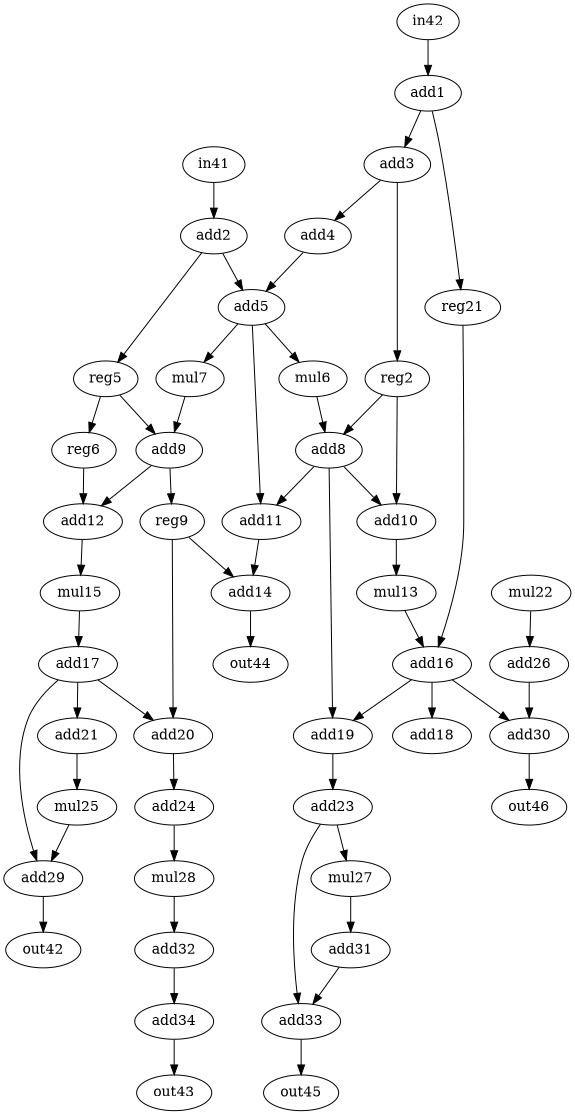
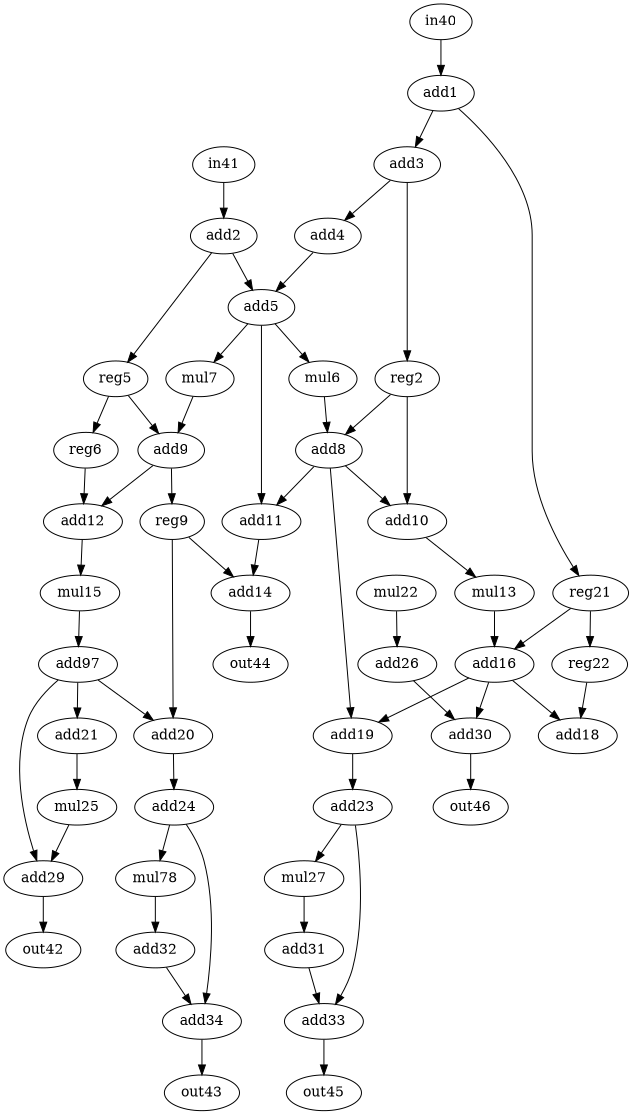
  strict digraph {
    node [op=add]
    edge [port=0 w=0]
    n1 [label=add1 op=addi value=2]
    n2 [label=add3 op=addi value=2]
    n3 [label=reg21 op=reg]
    n4 [label=add4 op=addi value=2]
    n5 [label=reg2 op=reg]
    n6 [label=add16]
+   n7 [label=reg22 op=reg]
    n8 [label=add2 op=addi value=2]
    n9 [label=add5]
    n10 [label=reg5 op=reg]
    n11 [label=mul6 op=muli value=2]
    n12 [label=mul7 op=muli value=2]
    n13 [label=add11]
    n14 [label=add9]
    n15 [label=reg6 op=reg]
    n16 [label=add8]
    n17 [label=add10]
    n18 [label=add14]
    n19 [label=add19]
    n20 [label=add12]
    n21 [label=reg9 op=reg]
    n22 [label=mul13 op=muli value=2]
    n23 [label=add23 op=addi value=2]
    n24 [label=mul15 op=muli value=2]
    n25 [label=add20]
    n26 [label=out44 op=out]
-   n27 [label=add17 op=addi value=2]
+   n27 [label=add97 op=addi value=2]
    n28 [label=add18]
    n29 [label=add30]
    n30 [label=add21 op=addi value=2]
    n31 [label=add29]
    n32 [label=out46 op=out]
    n33 [label=add24 op=addi value=2]
    n34 [label=mul25 op=muli value=2]
    n35 [label=out42 op=out]
    n36 [label=mul22 op=muli value=2]
    n37 [label=add26 op=addi value=2]
    n38 [label=mul27 op=muli value=2]
    n39 [label=add33]
-   n40 [label=mul28 op=muli value=2]
+   n40 [label=mul78 op=muli value=2]
    n41 [label=add34]
    n42 [label=add31 op=addi value=2]
    n43 [label=out45 op=out]
    n44 [label=add32 op=addi value=2]
    n45 [label=out43 op=out]
-   n46 [label=in42 op=in]
+   n46 [label=in40 op=in]
    n47 [label=in41 op=in]
    n1 -> n2
    n1 -> n3
    n2 -> n4
    n2 -> n5
    n3 -> n6 [port=1]
+   n3 -> n7
    n4 -> n9 [port=1]
    n5 -> n16 [port=1]
    n5 -> n17 [port=1]
    n6 -> n19 [port=1]
    n6 -> n28
    n6 -> n29
+   n7 -> n28 [port=1]
    n8 -> n9
    n8 -> n10
    n9 -> n11
    n9 -> n12
    n9 -> n13
    n10 -> n14 [port=1]
    n10 -> n15
    n11 -> n16
    n12 -> n14
    n13 -> n18
    n14 -> n20
    n14 -> n21
    n15 -> n20 [port=1]
    n16 -> n13 [port=1]
    n16 -> n17
    n16 -> n19
    n17 -> n22
    n18 -> n26
    n19 -> n23
    n20 -> n24
    n21 -> n18 [port=1]
    n21 -> n25 [port=1]
    n22 -> n6
    n23 -> n38
    n23 -> n39
    n24 -> n27
    n25 -> n33
    n27 -> n25
    n27 -> n30
    n27 -> n31
    n29 -> n32
    n30 -> n34
    n31 -> n35
    n33 -> n40
+   n33 -> n41
    n34 -> n31 [port=1]
    n36 -> n37
    n37 -> n29 [port=1]
    n38 -> n42
    n39 -> n43
    n40 -> n44
    n41 -> n45
    n42 -> n39 [port=1]
    n44 -> n41 [port=1]
    n46 -> n1
    n47 -> n8
  }
